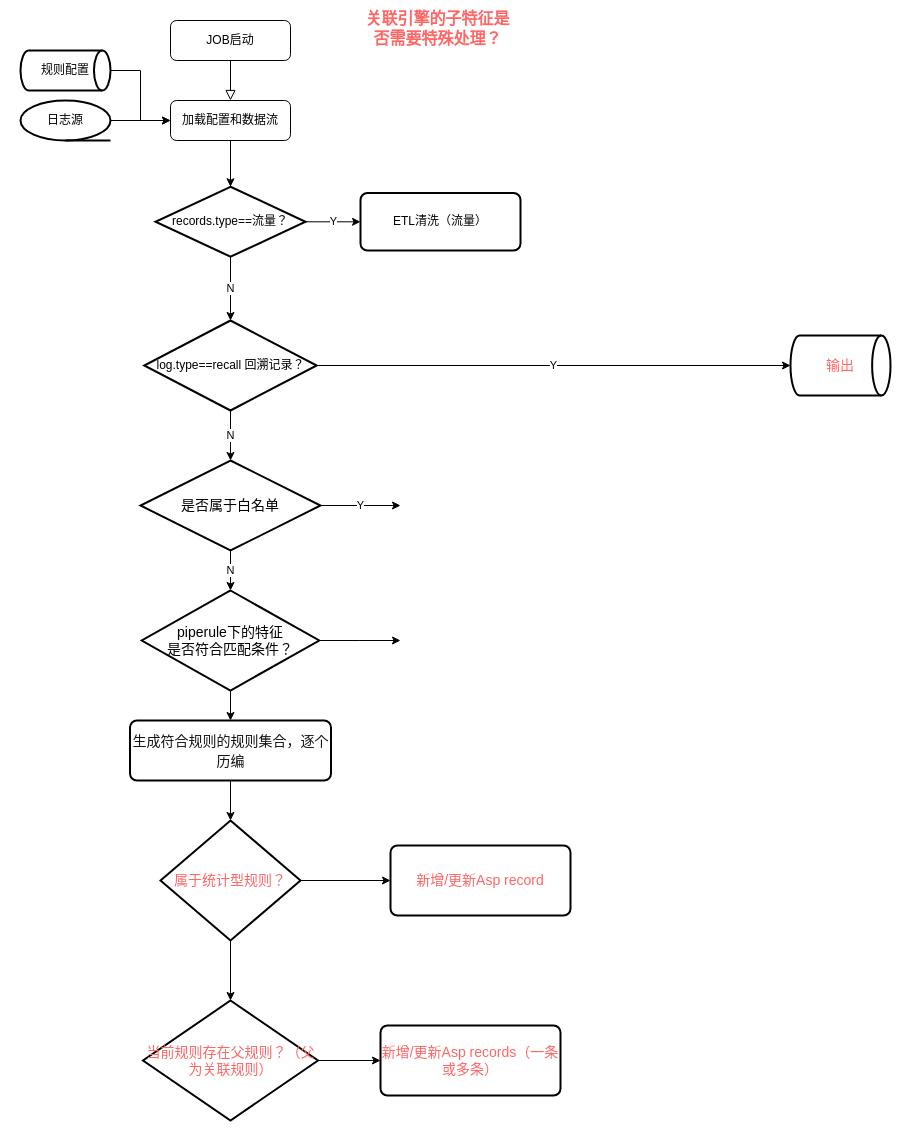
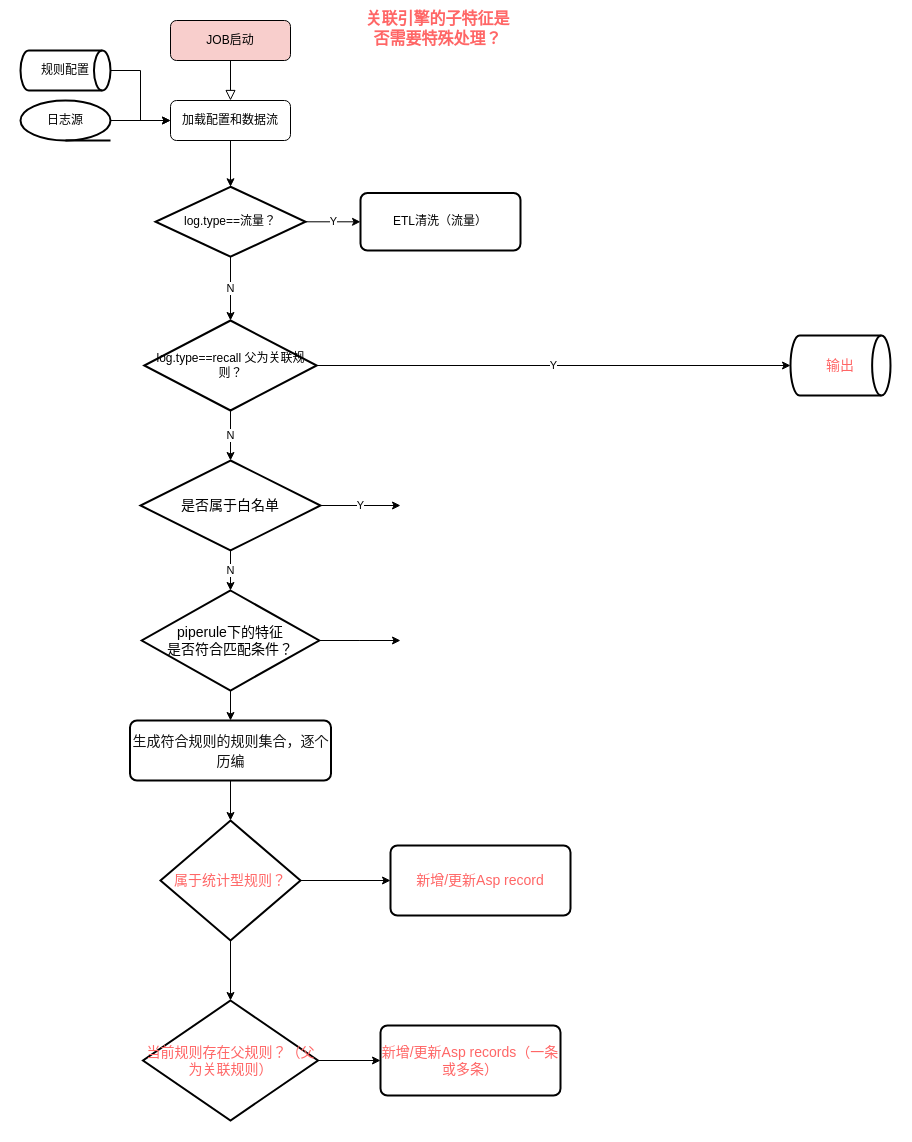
  <mxCell id="0" />
  <mxCell id="1" parent="0" />
  <mxCell id="2" value="" style="rounded=0;html=1;jettySize=auto;orthogonalLoop=1;fontSize=11;endArrow=block;endFill=0;endSize=8;strokeWidth=1;shadow=0;labelBackgroundColor=none;edgeStyle=orthogonalEdgeStyle;entryX=0.5;entryY=0;entryDx=0;entryDy=0;" parent="1" source="3" target="5" edge="1"><mxGeometry relative="1" as="geometry"><mxPoint x="230" y="120" as="targetPoint" /></mxGeometry></mxCell>
- <mxCell id="3" value="JOB启动" style="rounded=1;whiteSpace=wrap;html=1;fontSize=12;glass=0;strokeWidth=1;shadow=0;" parent="1" vertex="1"><mxGeometry x="170" y="20" width="120" height="40" as="geometry" /></mxCell>
+ <mxCell id="3" value="JOB启动" style="rounded=1;whiteSpace=wrap;html=1;fontSize=12;glass=0;strokeWidth=1;shadow=0;fillColor=#f8cecc;" parent="1" vertex="1"><mxGeometry x="170" y="20" width="120" height="40" as="geometry" /></mxCell>
  <mxCell id="4" style="edgeStyle=orthogonalEdgeStyle;rounded=0;orthogonalLoop=1;jettySize=auto;html=1;entryX=0.5;entryY=0;entryDx=0;entryDy=0;entryPerimeter=0;" edge="1" parent="1" source="5" target="12"><mxGeometry relative="1" as="geometry"><mxPoint x="230" y="190" as="targetPoint" /></mxGeometry></mxCell>
  <mxCell id="5" value="加载配置和数据流" style="rounded=1;whiteSpace=wrap;html=1;fontSize=12;glass=0;strokeWidth=1;shadow=0;" vertex="1" parent="1"><mxGeometry x="170" y="100" width="120" height="40" as="geometry" /></mxCell>
  <mxCell id="6" style="edgeStyle=orthogonalEdgeStyle;rounded=0;orthogonalLoop=1;jettySize=auto;html=1;entryX=0;entryY=0.5;entryDx=0;entryDy=0;" edge="1" parent="1" source="7" target="5"><mxGeometry relative="1" as="geometry" /></mxCell>
  <mxCell id="7" value="日志源" style="strokeWidth=2;html=1;shape=mxgraph.flowchart.sequential_data;whiteSpace=wrap;" vertex="1" parent="1"><mxGeometry x="20" y="100" width="90" height="40" as="geometry" /></mxCell>
  <mxCell id="8" style="edgeStyle=orthogonalEdgeStyle;rounded=0;orthogonalLoop=1;jettySize=auto;html=1;exitX=1;exitY=0.5;exitDx=0;exitDy=0;exitPerimeter=0;entryX=0;entryY=0.5;entryDx=0;entryDy=0;" edge="1" parent="1" source="9" target="5"><mxGeometry relative="1" as="geometry" /></mxCell>
  <mxCell id="9" value="规则配置" style="strokeWidth=2;html=1;shape=mxgraph.flowchart.direct_data;whiteSpace=wrap;" vertex="1" parent="1"><mxGeometry x="20" y="50" width="90" height="40" as="geometry" /></mxCell>
  <mxCell id="10" value="Y" style="edgeStyle=orthogonalEdgeStyle;rounded=0;orthogonalLoop=1;jettySize=auto;html=1;" edge="1" parent="1" source="12" target="13"><mxGeometry relative="1" as="geometry"><mxPoint x="370" y="215" as="targetPoint" /></mxGeometry></mxCell>
  <mxCell id="11" value="N" style="edgeStyle=orthogonalEdgeStyle;rounded=0;orthogonalLoop=1;jettySize=auto;html=1;exitX=0.5;exitY=1;exitDx=0;exitDy=0;exitPerimeter=0;entryX=0.5;entryY=0;entryDx=0;entryDy=0;entryPerimeter=0;" edge="1" parent="1" source="12" target="16"><mxGeometry relative="1" as="geometry"><mxPoint x="230" y="320" as="targetPoint" /></mxGeometry></mxCell>
- <mxCell id="12" value="records.type==流量？" style="strokeWidth=2;html=1;shape=mxgraph.flowchart.decision;whiteSpace=wrap;" vertex="1" parent="1"><mxGeometry x="155" y="186.25" width="150" height="70" as="geometry" /></mxCell>
+ <mxCell id="12" value="log.type==流量？" style="strokeWidth=2;html=1;shape=mxgraph.flowchart.decision;whiteSpace=wrap;" vertex="1" parent="1"><mxGeometry x="155" y="186.25" width="150" height="70" as="geometry" /></mxCell>
  <mxCell id="13" value="ETL清洗（流量）" style="rounded=1;whiteSpace=wrap;html=1;absoluteArcSize=1;arcSize=14;strokeWidth=2;" vertex="1" parent="1"><mxGeometry x="360" y="192.5" width="160" height="57.5" as="geometry" /></mxCell>
  <mxCell id="14" value="Y" style="edgeStyle=orthogonalEdgeStyle;rounded=0;orthogonalLoop=1;jettySize=auto;html=1;exitX=1;exitY=0.5;exitDx=0;exitDy=0;exitPerimeter=0;entryX=0;entryY=0.5;entryDx=0;entryDy=0;entryPerimeter=0;" edge="1" parent="1" source="16" target="33"><mxGeometry relative="1" as="geometry"><mxPoint x="400" y="365" as="targetPoint" /></mxGeometry></mxCell>
  <mxCell id="15" value="N" style="edgeStyle=orthogonalEdgeStyle;rounded=0;orthogonalLoop=1;jettySize=auto;html=1;exitX=0.5;exitY=1;exitDx=0;exitDy=0;exitPerimeter=0;entryX=0.5;entryY=0;entryDx=0;entryDy=0;entryPerimeter=0;" edge="1" parent="1" source="16" target="19"><mxGeometry relative="1" as="geometry"><mxPoint x="230" y="440" as="targetPoint" /></mxGeometry></mxCell>
- <mxCell id="16" value="log.type==recall 回溯记录？" style="strokeWidth=2;html=1;shape=mxgraph.flowchart.decision;whiteSpace=wrap;" vertex="1" parent="1"><mxGeometry x="143.75" y="320" width="172.5" height="90" as="geometry" /></mxCell>
+ <mxCell id="16" value="log.type==recall 父为关联规则？" style="strokeWidth=2;html=1;shape=mxgraph.flowchart.decision;whiteSpace=wrap;" vertex="1" parent="1"><mxGeometry x="143.75" y="320" width="172.5" height="90" as="geometry" /></mxCell>
  <mxCell id="17" value="Y" style="edgeStyle=orthogonalEdgeStyle;rounded=0;orthogonalLoop=1;jettySize=auto;html=1;exitX=1;exitY=0.5;exitDx=0;exitDy=0;exitPerimeter=0;" edge="1" parent="1" source="19"><mxGeometry relative="1" as="geometry"><mxPoint x="400" y="505" as="targetPoint" /></mxGeometry></mxCell>
  <mxCell id="18" value="N" style="edgeStyle=orthogonalEdgeStyle;rounded=0;orthogonalLoop=1;jettySize=auto;html=1;exitX=0.5;exitY=1;exitDx=0;exitDy=0;exitPerimeter=0;entryX=0.5;entryY=0;entryDx=0;entryDy=0;entryPerimeter=0;" edge="1" parent="1" source="19" target="22"><mxGeometry relative="1" as="geometry"><mxPoint x="230" y="590" as="targetPoint" /></mxGeometry></mxCell>
  <mxCell id="19" value="是否属于白名单" style="strokeWidth=2;html=1;shape=mxgraph.flowchart.decision;whiteSpace=wrap;fontSize=14;" vertex="1" parent="1"><mxGeometry x="140" y="460" width="180" height="90" as="geometry" /></mxCell>
  <mxCell id="20" style="edgeStyle=orthogonalEdgeStyle;rounded=0;orthogonalLoop=1;jettySize=auto;html=1;exitX=1;exitY=0.5;exitDx=0;exitDy=0;exitPerimeter=0;fontSize=16;fontColor=#FF6666;" edge="1" parent="1" source="22"><mxGeometry relative="1" as="geometry"><mxPoint x="400" y="640" as="targetPoint" /></mxGeometry></mxCell>
  <mxCell id="21" style="edgeStyle=orthogonalEdgeStyle;rounded=0;orthogonalLoop=1;jettySize=auto;html=1;exitX=0.5;exitY=1;exitDx=0;exitDy=0;exitPerimeter=0;fontSize=16;fontColor=#FF6666;" edge="1" parent="1" source="22" target="25"><mxGeometry relative="1" as="geometry"><mxPoint x="230" y="730" as="targetPoint" /></mxGeometry></mxCell>
  <mxCell id="22" value="piperule下的特征&lt;br style=&quot;font-size: 14px;&quot;&gt;是否符合匹配条件？" style="strokeWidth=2;html=1;shape=mxgraph.flowchart.decision;whiteSpace=wrap;fontSize=14;" vertex="1" parent="1"><mxGeometry x="141.25" y="590" width="177.5" height="100" as="geometry" /></mxCell>
  <mxCell id="23" value="关联引擎的子特征是否需要特殊处理？" style="text;html=1;strokeColor=none;fillColor=none;align=center;verticalAlign=middle;whiteSpace=wrap;rounded=0;fontSize=16;fontStyle=1;fontColor=#FF6666;" vertex="1" parent="1"><mxGeometry x="360" y="20" width="155" height="15" as="geometry" /></mxCell>
  <mxCell id="24" style="edgeStyle=orthogonalEdgeStyle;rounded=0;orthogonalLoop=1;jettySize=auto;html=1;fontSize=14;fontColor=#FF6666;entryX=0.5;entryY=0;entryDx=0;entryDy=0;entryPerimeter=0;" edge="1" parent="1" source="25" target="28"><mxGeometry relative="1" as="geometry"><mxPoint x="230" y="810" as="targetPoint" /></mxGeometry></mxCell>
  <mxCell id="25" value="&lt;font color=&quot;#141414&quot;&gt;&lt;span style=&quot;font-size: 14px&quot;&gt;生成符合规则的规则集合，逐个历编&lt;/span&gt;&lt;/font&gt;" style="rounded=1;whiteSpace=wrap;html=1;absoluteArcSize=1;arcSize=14;strokeWidth=2;fontSize=16;fontColor=#FF6666;" vertex="1" parent="1"><mxGeometry x="129.5" y="720" width="201" height="60" as="geometry" /></mxCell>
  <mxCell id="26" style="edgeStyle=orthogonalEdgeStyle;rounded=0;orthogonalLoop=1;jettySize=auto;html=1;exitX=1;exitY=0.5;exitDx=0;exitDy=0;exitPerimeter=0;fontSize=14;fontColor=#FF6666;entryX=0;entryY=0.5;entryDx=0;entryDy=0;" edge="1" parent="1" source="28" target="29"><mxGeometry relative="1" as="geometry"><mxPoint x="380" y="880" as="targetPoint" /></mxGeometry></mxCell>
  <mxCell id="27" style="edgeStyle=orthogonalEdgeStyle;rounded=0;orthogonalLoop=1;jettySize=auto;html=1;fontSize=14;fontColor=#FF6666;entryX=0.5;entryY=0;entryDx=0;entryDy=0;entryPerimeter=0;" edge="1" parent="1" source="28" target="31"><mxGeometry relative="1" as="geometry"><mxPoint x="230" y="990" as="targetPoint" /></mxGeometry></mxCell>
  <mxCell id="28" value="属于统计型规则？" style="strokeWidth=2;html=1;shape=mxgraph.flowchart.decision;whiteSpace=wrap;fontSize=14;fontColor=#FF6666;" vertex="1" parent="1"><mxGeometry x="160" y="820" width="140" height="120" as="geometry" /></mxCell>
  <mxCell id="29" value="新增/更新Asp record" style="rounded=1;whiteSpace=wrap;html=1;absoluteArcSize=1;arcSize=14;strokeWidth=2;fontSize=14;fontColor=#FF6666;" vertex="1" parent="1"><mxGeometry x="390" y="845" width="180" height="70" as="geometry" /></mxCell>
  <mxCell id="30" style="edgeStyle=orthogonalEdgeStyle;rounded=0;orthogonalLoop=1;jettySize=auto;html=1;exitX=1;exitY=0.5;exitDx=0;exitDy=0;exitPerimeter=0;fontSize=14;fontColor=#FF6666;entryX=0;entryY=0.5;entryDx=0;entryDy=0;" edge="1" parent="1" source="31" target="32"><mxGeometry relative="1" as="geometry"><mxPoint x="400" y="1050" as="targetPoint" /></mxGeometry></mxCell>
  <mxCell id="31" value="当前规则存在父规则？（父为关联规则）" style="strokeWidth=2;html=1;shape=mxgraph.flowchart.decision;whiteSpace=wrap;fontSize=14;fontColor=#FF6666;" vertex="1" parent="1"><mxGeometry x="142.5" y="1000" width="175" height="120" as="geometry" /></mxCell>
  <mxCell id="32" value="新增/更新Asp records（一条或多条）" style="rounded=1;whiteSpace=wrap;html=1;absoluteArcSize=1;arcSize=14;strokeWidth=2;fontSize=14;fontColor=#FF6666;" vertex="1" parent="1"><mxGeometry x="380" y="1025" width="180" height="70" as="geometry" /></mxCell>
  <mxCell id="33" value="输出" style="strokeWidth=2;html=1;shape=mxgraph.flowchart.direct_data;whiteSpace=wrap;fontSize=14;fontColor=#FF6666;" vertex="1" parent="1"><mxGeometry x="790" y="335" width="100" height="60" as="geometry" /></mxCell>
